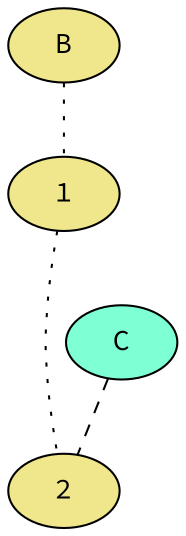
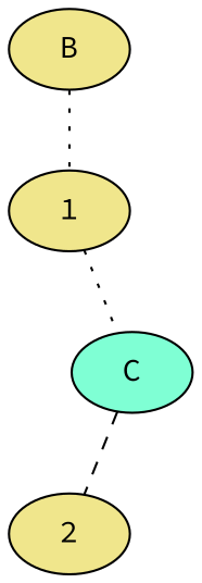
  graph {
    fontname="Source Code Pro"
    node [fillcolor=khaki fontname="Source Code Pro" style=filled]
    edge [fontname="Source Code Pro" style=dotted]
    1
    2
    B
    C [fillcolor=aquamarine]
-   1 -- 2
+   1 -- C
    B -- 1
    C -- 2 [style=dashed]
  }
